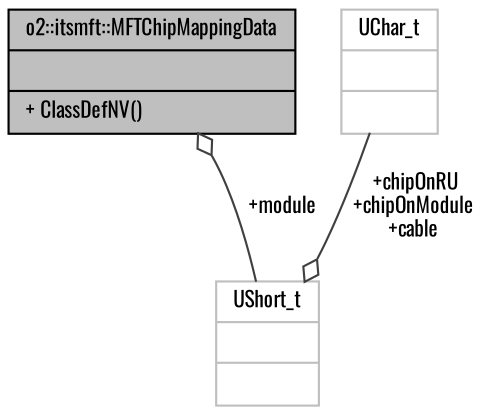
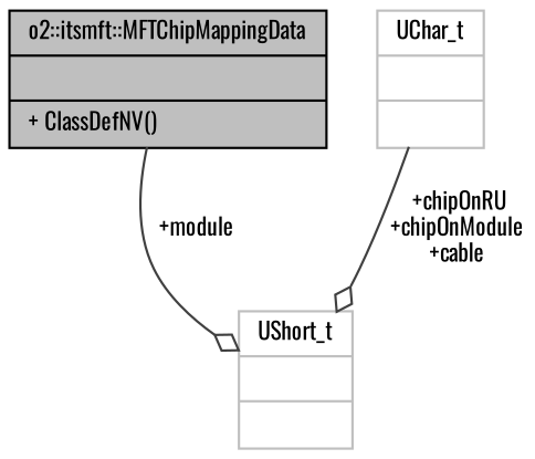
  digraph {
    fontname=Oswald
    node [color=grey75 fontname=Oswald fontsize=10 shape=record]
    edge [arrowhead=odiamond color=grey25 fontname=Oswald fontsize=10 labelfontname=Helvetica labelfontsize=10 style=solid]
    n1 [color=black fillcolor=grey75 fontcolor=black height=0.2 label="{o2::itsmft::MFTChipMappingData\n||+ ClassDefNV()\l}" style=filled width=0.4]
    n2 [height=0.2 label="{UShort_t\n||}" width=0.4]
    n3 [height=0.2 label="{UChar_t\n||}" width=0.4]
-   n2 -> n1 [label=" +module"]
+   n1 -> n2 [label=" +module"]
    n3 -> n2 [label=" +chipOnRU\n+chipOnModule\n+cable"]
  }
